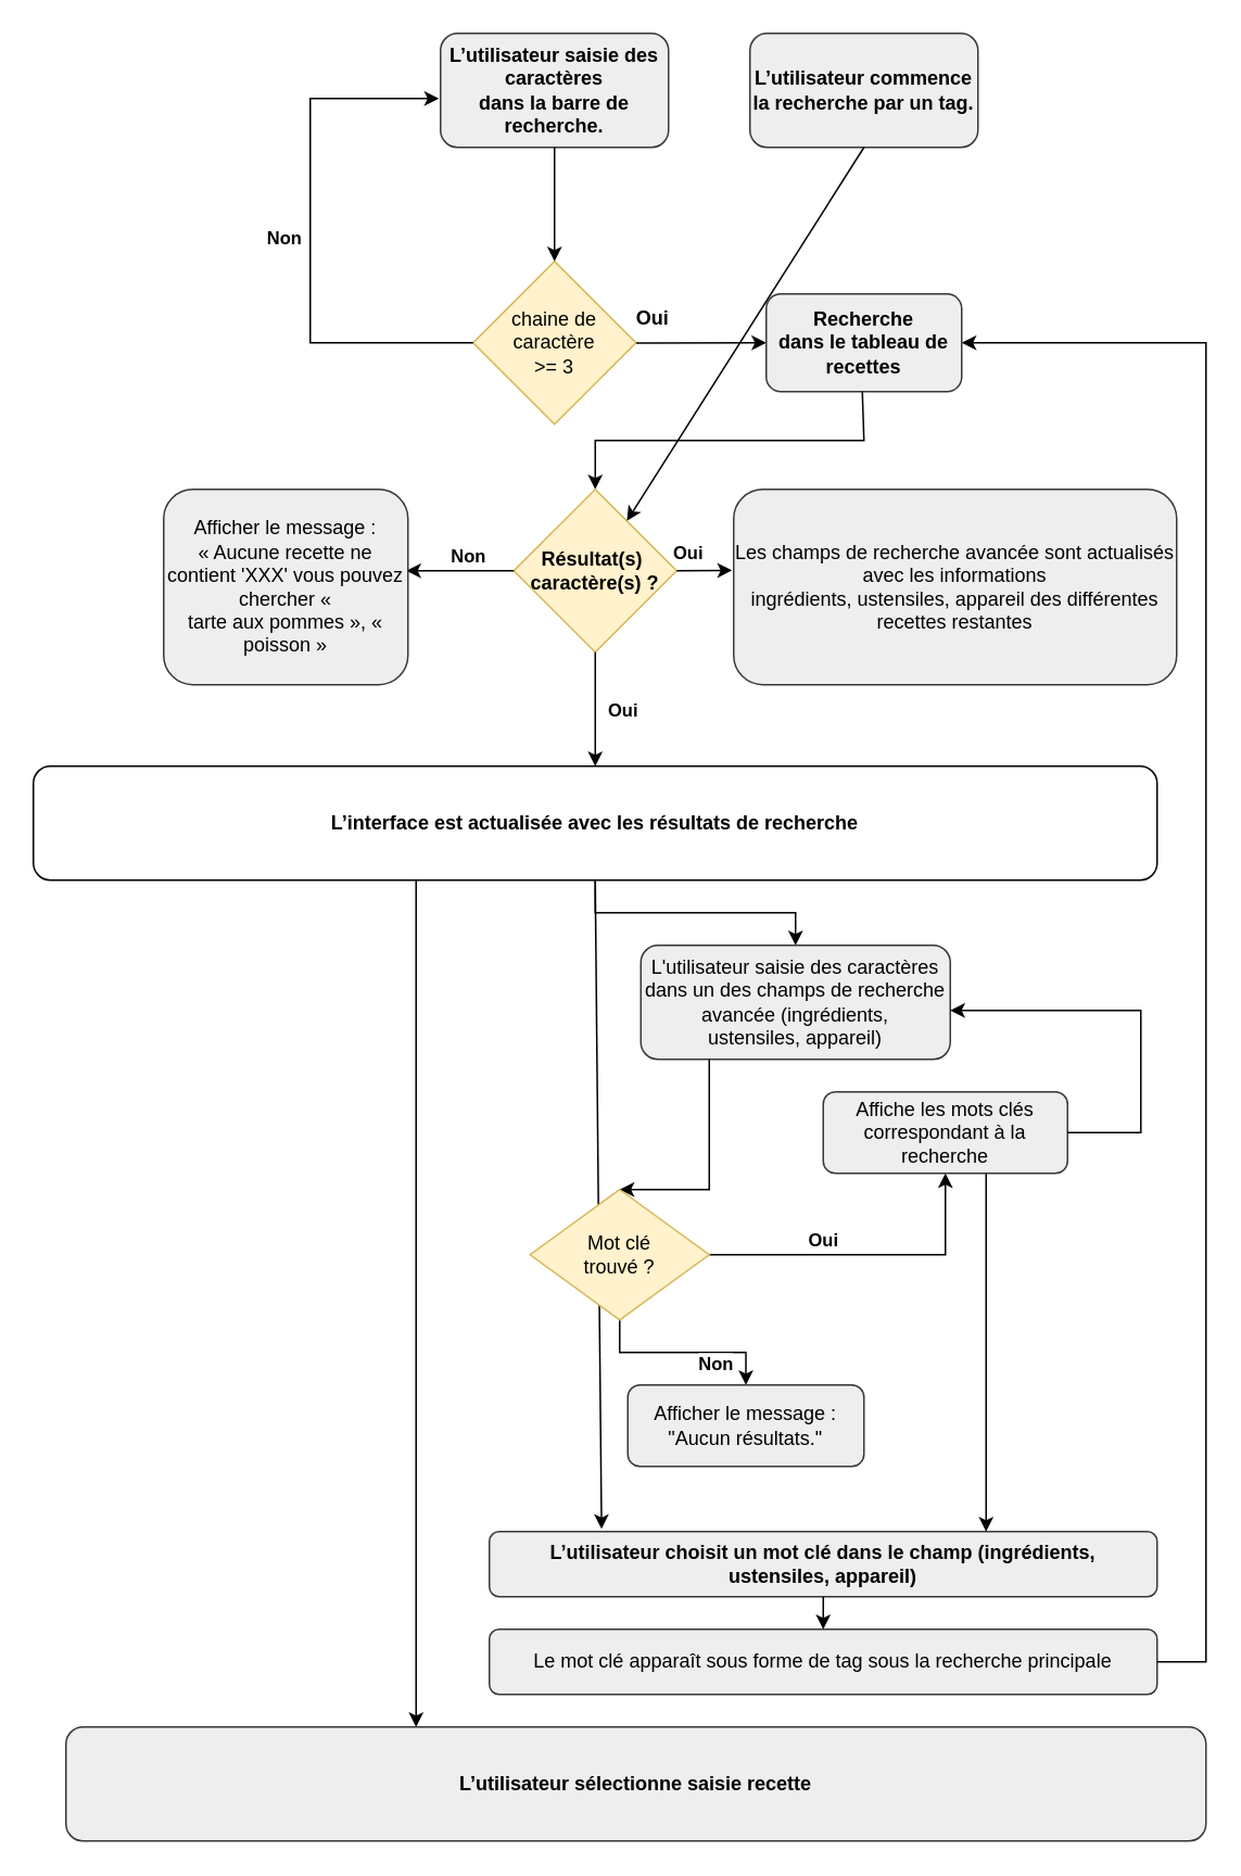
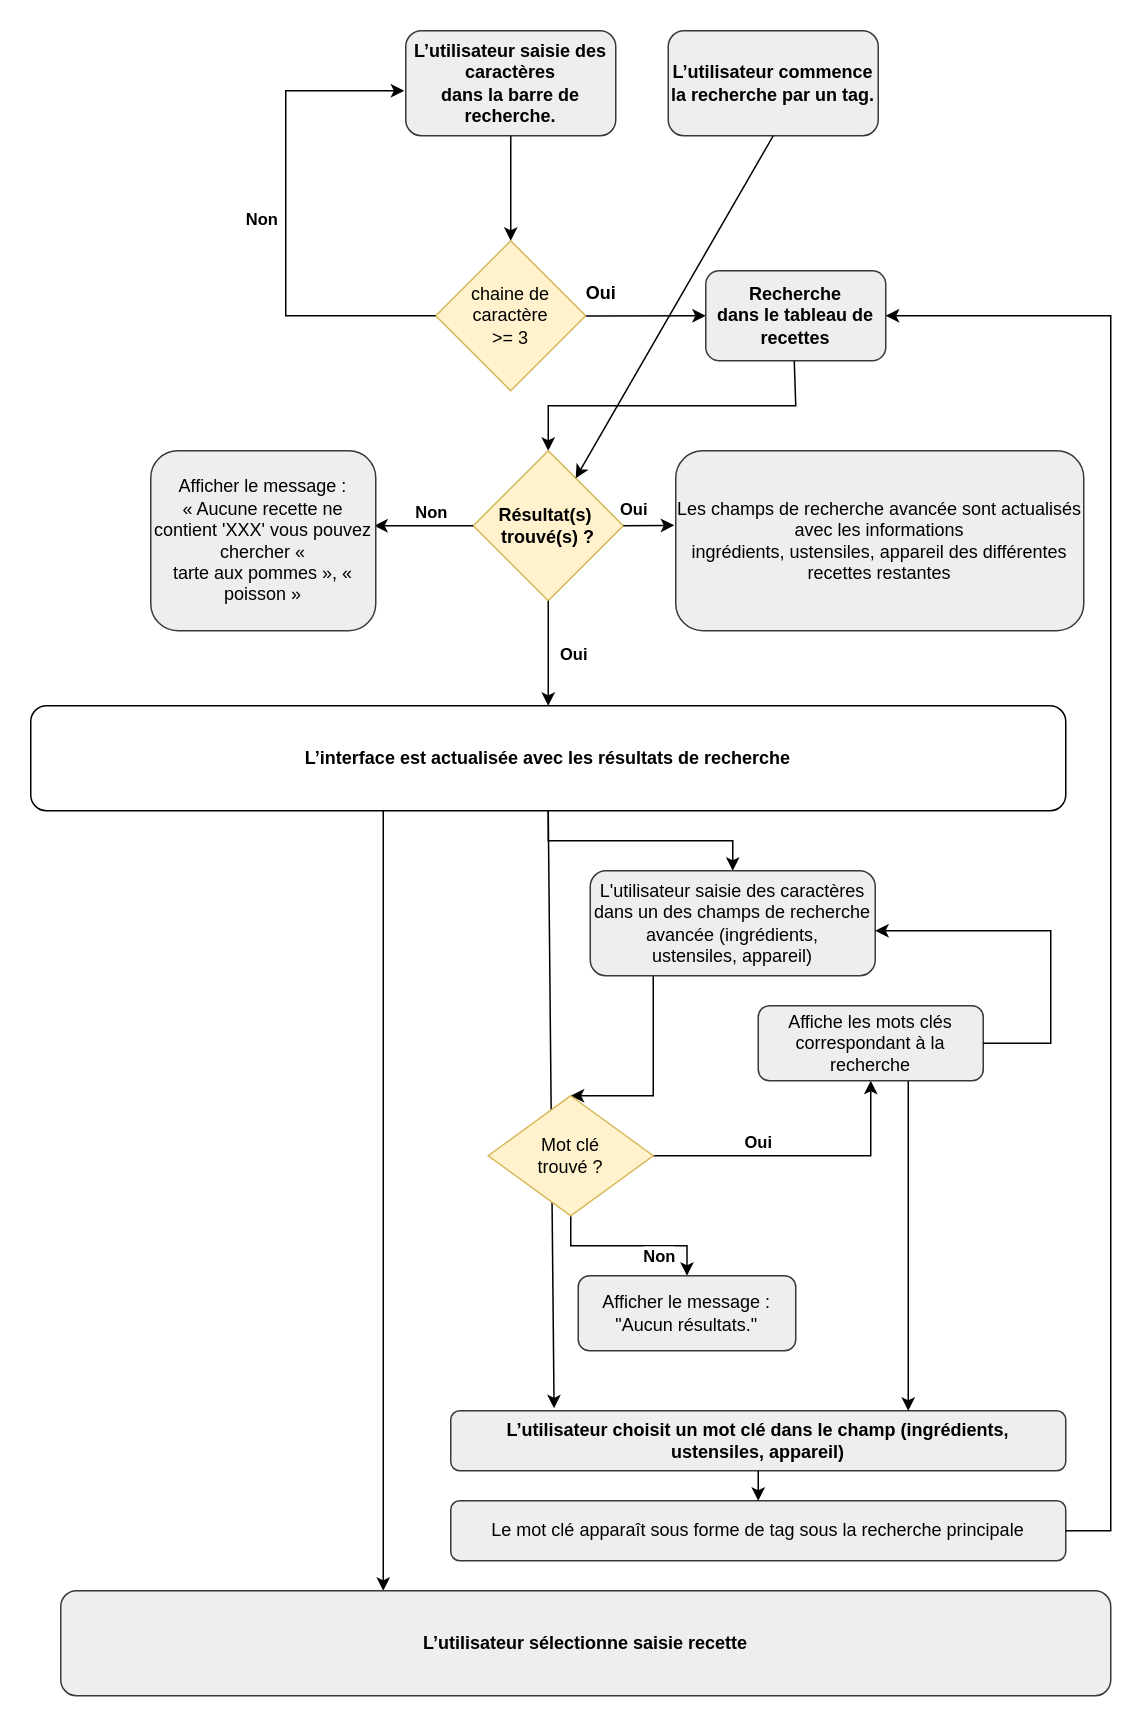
  <mxCell id="0" />
  <mxCell id="1" parent="0" />
  <mxCell id="2" value="&lt;b&gt;L’utilisateur saisie des caractères&lt;br&gt;dans la barre de recherche.&lt;/b&gt;" style="rounded=1;whiteSpace=wrap;html=1;fillColor=#eeeeee;strokeColor=#36393d;" parent="1" vertex="1"><mxGeometry x="270" y="20" width="140" height="70" as="geometry" /></mxCell>
  <mxCell id="3" value="chaine de caractère &lt;br&gt;&amp;gt;= 3" style="rhombus;whiteSpace=wrap;html=1;fillColor=#fff2cc;strokeColor=#d6b656;" parent="1" vertex="1"><mxGeometry x="290" y="160" width="100" height="100" as="geometry" /></mxCell>
  <mxCell id="4" value="" style="endArrow=classic;html=1;rounded=0;exitX=0.5;exitY=1;exitDx=0;exitDy=0;" parent="1" source="2" target="3" edge="1"><mxGeometry width="50" height="50" relative="1" as="geometry"><mxPoint x="319" y="210" as="sourcePoint" /><mxPoint x="369" y="160" as="targetPoint" /></mxGeometry></mxCell>
  <mxCell id="5" value="" style="endArrow=classic;html=1;rounded=0;exitX=0.254;exitY=1.004;exitDx=0;exitDy=0;exitPerimeter=0;entryX=0;entryY=0.5;entryDx=0;entryDy=0;" parent="1" source="6" target="9" edge="1"><mxGeometry width="50" height="50" relative="1" as="geometry"><mxPoint x="393" y="210" as="sourcePoint" /><mxPoint x="466" y="210" as="targetPoint" /></mxGeometry></mxCell>
  <mxCell id="6" value="&lt;b&gt;Oui&lt;/b&gt;" style="text;html=1;align=center;verticalAlign=middle;resizable=0;points=[];autosize=1;strokeColor=none;fillColor=none;" parent="1" vertex="1"><mxGeometry x="380" y="180" width="40" height="30" as="geometry" /></mxCell>
  <mxCell id="7" value="" style="endArrow=classic;html=1;rounded=0;exitX=0;exitY=0.5;exitDx=0;exitDy=0;" parent="1" source="3" edge="1"><mxGeometry width="50" height="50" relative="1" as="geometry"><mxPoint x="289" y="210" as="sourcePoint" /><mxPoint x="269" y="60" as="targetPoint" /><Array as="points"><mxPoint x="190" y="210" /><mxPoint x="190" y="60" /></Array></mxGeometry></mxCell>
  <mxCell id="8" value="&lt;b&gt;Non&lt;/b&gt;" style="edgeLabel;html=1;align=center;verticalAlign=middle;resizable=0;points=[];" parent="7" connectable="0" vertex="1"><mxGeometry relative="1" as="geometry"><mxPoint x="-17" as="offset" /></mxGeometry></mxCell>
  <mxCell id="9" value="&lt;b&gt;Recherche&lt;br&gt;dans le tableau de recettes&lt;/b&gt;" style="rounded=1;whiteSpace=wrap;html=1;fillColor=#eeeeee;strokeColor=#36393d;" parent="1" vertex="1"><mxGeometry x="470" y="180" width="120" height="60" as="geometry" /></mxCell>
  <mxCell id="10" value="" style="endArrow=classic;html=1;rounded=0;entryX=0.5;entryY=0;entryDx=0;entryDy=0;" parent="1" target="11" edge="1"><mxGeometry width="50" height="50" relative="1" as="geometry"><mxPoint x="529" y="240" as="sourcePoint" /><mxPoint x="653.27" y="350" as="targetPoint" /><Array as="points"><mxPoint x="530" y="270" /><mxPoint x="365" y="270" /></Array></mxGeometry></mxCell>
- <mxCell id="11" value="&lt;b&gt;Résultat(s)&amp;nbsp;&lt;br&gt;caractère(s) ?&lt;/b&gt;" style="rhombus;whiteSpace=wrap;html=1;fillColor=#fff2cc;strokeColor=#d6b656;" parent="1" vertex="1"><mxGeometry x="315" y="300" width="100" height="100" as="geometry" /></mxCell>
+ <mxCell id="11" value="&lt;b&gt;Résultat(s)&amp;nbsp;&lt;br&gt;trouvé(s) ?&lt;/b&gt;" style="rhombus;whiteSpace=wrap;html=1;fillColor=#fff2cc;strokeColor=#d6b656;" parent="1" vertex="1"><mxGeometry x="315" y="300" width="100" height="100" as="geometry" /></mxCell>
  <mxCell id="12" value="" style="endArrow=classic;html=1;rounded=0;exitX=0;exitY=0.5;exitDx=0;exitDy=0;" parent="1" source="11" edge="1"><mxGeometry width="50" height="50" relative="1" as="geometry"><mxPoint x="289" y="350" as="sourcePoint" /><mxPoint x="249" y="350" as="targetPoint" /></mxGeometry></mxCell>
  <mxCell id="13" value="&lt;b&gt;Non&lt;/b&gt;" style="edgeLabel;html=1;align=center;verticalAlign=middle;resizable=0;points=[];" parent="12" connectable="0" vertex="1"><mxGeometry relative="1" as="geometry"><mxPoint x="4" y="-10" as="offset" /></mxGeometry></mxCell>
  <mxCell id="14" value="" style="endArrow=classic;html=1;rounded=0;exitX=1;exitY=0.5;exitDx=0;exitDy=0;" parent="1" source="11" edge="1"><mxGeometry width="50" height="50" relative="1" as="geometry"><mxPoint x="393" y="349.74" as="sourcePoint" /><mxPoint x="449" y="349.74" as="targetPoint" /></mxGeometry></mxCell>
  <mxCell id="15" value="&lt;b&gt;Oui&lt;/b&gt;" style="edgeLabel;html=1;align=center;verticalAlign=middle;resizable=0;points=[];" parent="14" connectable="0" vertex="1"><mxGeometry relative="1" as="geometry"><mxPoint x="-10" y="-11" as="offset" /></mxGeometry></mxCell>
  <mxCell id="16" value="Afficher le message :&lt;br&gt;« Aucune recette ne contient 'XXX' vous pouvez chercher «&lt;br&gt;tarte aux pommes », « poisson »" style="rounded=1;whiteSpace=wrap;html=1;fillColor=#eeeeee;strokeColor=#36393d;" parent="1" vertex="1"><mxGeometry x="100" y="300" width="150" height="120" as="geometry" /></mxCell>
- <mxCell id="17" value="&lt;b&gt;L’utilisateur commence la recherche par un tag.&lt;/b&gt;" style="rounded=1;whiteSpace=wrap;html=1;fillColor=#eeeeee;strokeColor=#36393d;" parent="1" vertex="1"><mxGeometry x="460" y="20" width="140" height="70" as="geometry" /></mxCell>
+ <mxCell id="17" value="&lt;b&gt;L’utilisateur commence la recherche par un tag.&lt;/b&gt;" style="rounded=1;whiteSpace=wrap;html=1;fillColor=#eeeeee;strokeColor=#36393d;" parent="1" vertex="1"><mxGeometry x="445" y="20" width="140" height="70" as="geometry" /></mxCell>
  <mxCell id="18" value="" style="endArrow=classic;html=1;rounded=0;exitX=0.5;exitY=1;exitDx=0;exitDy=0;" parent="1" source="17" target="11" edge="1"><mxGeometry width="50" height="50" relative="1" as="geometry"><mxPoint x="489" y="250" as="sourcePoint" /><mxPoint x="539" y="200" as="targetPoint" /></mxGeometry></mxCell>
  <mxCell id="19" value="" style="edgeStyle=orthogonalEdgeStyle;rounded=0;orthogonalLoop=1;jettySize=auto;html=1;" parent="1" source="21" target="29" edge="1"><mxGeometry relative="1" as="geometry"><Array as="points"><mxPoint x="255" y="670" /><mxPoint x="255" y="670" /></Array></mxGeometry></mxCell>
  <mxCell id="20" value="" style="edgeStyle=orthogonalEdgeStyle;rounded=0;orthogonalLoop=1;jettySize=auto;html=1;" parent="1" source="21" target="32" edge="1"><mxGeometry relative="1" as="geometry" /></mxCell>
  <mxCell id="21" value="&lt;b&gt;L’interface est actualisée avec les résultats de recherche&lt;/b&gt;" style="rounded=1;whiteSpace=wrap;html=1;fillColor=none;" parent="1" vertex="1"><mxGeometry x="20" y="470" width="690" height="70" as="geometry" /></mxCell>
  <mxCell id="22" value="" style="endArrow=classic;html=1;rounded=0;entryX=0.5;entryY=0;entryDx=0;entryDy=0;exitX=0.5;exitY=1;exitDx=0;exitDy=0;" parent="1" source="11" target="21" edge="1"><mxGeometry width="50" height="50" relative="1" as="geometry"><mxPoint x="339.85" y="400" as="sourcePoint" /><mxPoint x="339.85" y="470" as="targetPoint" /></mxGeometry></mxCell>
  <mxCell id="23" value="&lt;b&gt;Oui&lt;/b&gt;" style="edgeLabel;html=1;align=center;verticalAlign=middle;resizable=0;points=[];" parent="1" connectable="0" vertex="1"><mxGeometry x="440" y="330" as="geometry"><mxPoint x="-59" y="105" as="offset" /></mxGeometry></mxCell>
  <mxCell id="24" value="Les champs de recherche avancée sont actualisés avec les informations&lt;br&gt;ingrédients, ustensiles, appareil des différentes recettes restantes" style="rounded=1;whiteSpace=wrap;html=1;fillColor=#eeeeee;strokeColor=#36393d;" parent="1" vertex="1"><mxGeometry x="450" y="300" width="272" height="120" as="geometry" /></mxCell>
  <mxCell id="25" value="" style="endArrow=classic;html=1;rounded=0;entryX=0.168;entryY=-0.04;entryDx=0;entryDy=0;entryPerimeter=0;" parent="1" target="26" edge="1"><mxGeometry width="50" height="50" relative="1" as="geometry"><mxPoint x="365" y="540" as="sourcePoint" /><mxPoint x="440" y="890" as="targetPoint" /></mxGeometry></mxCell>
  <mxCell id="26" value="&lt;b&gt;L’utilisateur choisit un mot clé dans le champ (ingrédients,&lt;br style=&quot;border-color: var(--border-color);&quot;&gt;ustensiles, appareil)&lt;/b&gt;" style="rounded=1;whiteSpace=wrap;html=1;fillColor=#eeeeee;strokeColor=#36393d;" parent="1" vertex="1"><mxGeometry x="300" y="940" width="410" height="40" as="geometry" /></mxCell>
  <mxCell id="27" value="Le mot clé apparaît sous forme de tag sous la recherche principale" style="rounded=1;whiteSpace=wrap;html=1;fillColor=#eeeeee;strokeColor=#36393d;" parent="1" vertex="1"><mxGeometry x="300" y="1000" width="410" height="40" as="geometry" /></mxCell>
  <mxCell id="28" value="" style="endArrow=classic;html=1;rounded=0;entryX=0.5;entryY=0;entryDx=0;entryDy=0;exitX=0.5;exitY=1;exitDx=0;exitDy=0;" parent="1" source="26" target="27" edge="1"><mxGeometry width="50" height="50" relative="1" as="geometry"><mxPoint x="432" y="760" as="sourcePoint" /><mxPoint x="433.34" y="747.5" as="targetPoint" /></mxGeometry></mxCell>
  <mxCell id="29" value="&lt;b&gt;L’utilisateur sélectionne saisie recette&lt;/b&gt;" style="rounded=1;whiteSpace=wrap;html=1;fillColor=#eeeeee;strokeColor=#36393d;" parent="1" vertex="1"><mxGeometry x="40" y="1060" width="700" height="70" as="geometry" /></mxCell>
  <mxCell id="30" value="" style="endArrow=classic;html=1;rounded=0;entryX=1;entryY=0.5;entryDx=0;entryDy=0;exitX=1;exitY=0.5;exitDx=0;exitDy=0;" parent="1" source="27" target="9" edge="1"><mxGeometry width="50" height="50" relative="1" as="geometry"><mxPoint x="630" y="880" as="sourcePoint" /><mxPoint x="600" y="230" as="targetPoint" /><Array as="points"><mxPoint x="740" y="1020" /><mxPoint x="740" y="210" /></Array></mxGeometry></mxCell>
  <mxCell id="31" value="" style="edgeStyle=orthogonalEdgeStyle;rounded=0;orthogonalLoop=1;jettySize=auto;html=1;entryX=0.5;entryY=0;entryDx=0;entryDy=0;exitX=0.274;exitY=0.971;exitDx=0;exitDy=0;exitPerimeter=0;" parent="1" source="32" target="36" edge="1"><mxGeometry relative="1" as="geometry"><Array as="points"><mxPoint x="435" y="648" /></Array></mxGeometry></mxCell>
  <mxCell id="32" value="L'utilisateur saisie des caractères dans un des champs de recherche avancée (ingrédients,&lt;br style=&quot;border-color: var(--border-color);&quot;&gt;ustensiles, appareil)" style="rounded=1;whiteSpace=wrap;html=1;fillColor=#eeeeee;strokeColor=#36393d;" parent="1" vertex="1"><mxGeometry x="393" y="580" width="190" height="70" as="geometry" /></mxCell>
  <mxCell id="33" value="" style="edgeStyle=orthogonalEdgeStyle;rounded=0;orthogonalLoop=1;jettySize=auto;html=1;" parent="1" source="36" target="37" edge="1"><mxGeometry relative="1" as="geometry" /></mxCell>
  <mxCell id="34" value="&lt;b&gt;Non&lt;/b&gt;" style="edgeLabel;html=1;align=center;verticalAlign=middle;resizable=0;points=[];" parent="33" connectable="0" vertex="1"><mxGeometry x="-0.264" y="-1" relative="1" as="geometry"><mxPoint x="35" y="5" as="offset" /></mxGeometry></mxCell>
  <mxCell id="35" value="" style="edgeStyle=orthogonalEdgeStyle;rounded=0;orthogonalLoop=1;jettySize=auto;html=1;" parent="1" source="36" target="39" edge="1"><mxGeometry relative="1" as="geometry" /></mxCell>
  <mxCell id="36" value="Mot clé &lt;br&gt;trouvé ?" style="rhombus;whiteSpace=wrap;html=1;fillColor=#fff2cc;strokeColor=#d6b656;" parent="1" vertex="1"><mxGeometry x="325" y="730" width="110" height="80" as="geometry" /></mxCell>
  <mxCell id="37" value="Afficher le message : &quot;Aucun résultats.&quot;" style="rounded=1;whiteSpace=wrap;html=1;fillColor=#eeeeee;strokeColor=#36393d;" parent="1" vertex="1"><mxGeometry x="385" y="850" width="145" height="50" as="geometry" /></mxCell>
  <mxCell id="38" value="" style="edgeStyle=orthogonalEdgeStyle;rounded=0;orthogonalLoop=1;jettySize=auto;html=1;" parent="1" source="39" target="26" edge="1"><mxGeometry relative="1" as="geometry"><Array as="points"><mxPoint x="605" y="930" /><mxPoint x="605" y="930" /></Array></mxGeometry></mxCell>
  <mxCell id="39" value="Affiche les mots clés correspondant à la recherche" style="rounded=1;whiteSpace=wrap;html=1;fillColor=#eeeeee;strokeColor=#36393d;" parent="1" vertex="1"><mxGeometry x="505" y="670" width="150" height="50" as="geometry" /></mxCell>
  <mxCell id="40" value="&lt;b&gt;Oui&lt;/b&gt;" style="edgeLabel;html=1;align=center;verticalAlign=middle;resizable=0;points=[];" parent="1" connectable="0" vertex="1"><mxGeometry x="504.995" y="760" as="geometry" /></mxCell>
  <mxCell id="41" value="" style="endArrow=classic;html=1;rounded=0;exitX=1;exitY=0.5;exitDx=0;exitDy=0;" parent="1" source="39" edge="1"><mxGeometry width="50" height="50" relative="1" as="geometry"><mxPoint x="658" y="695" as="sourcePoint" /><mxPoint x="583" y="620" as="targetPoint" /><Array as="points"><mxPoint x="700" y="695" /><mxPoint x="700" y="620" /></Array></mxGeometry></mxCell>
